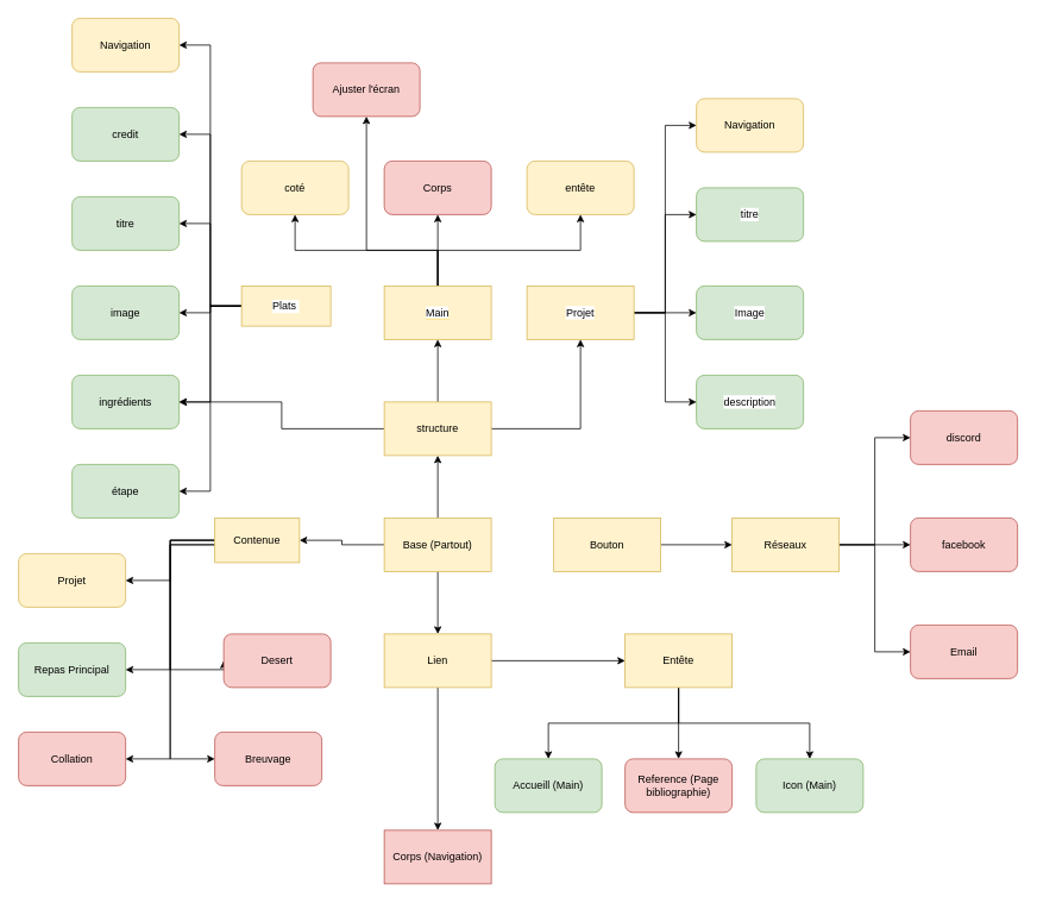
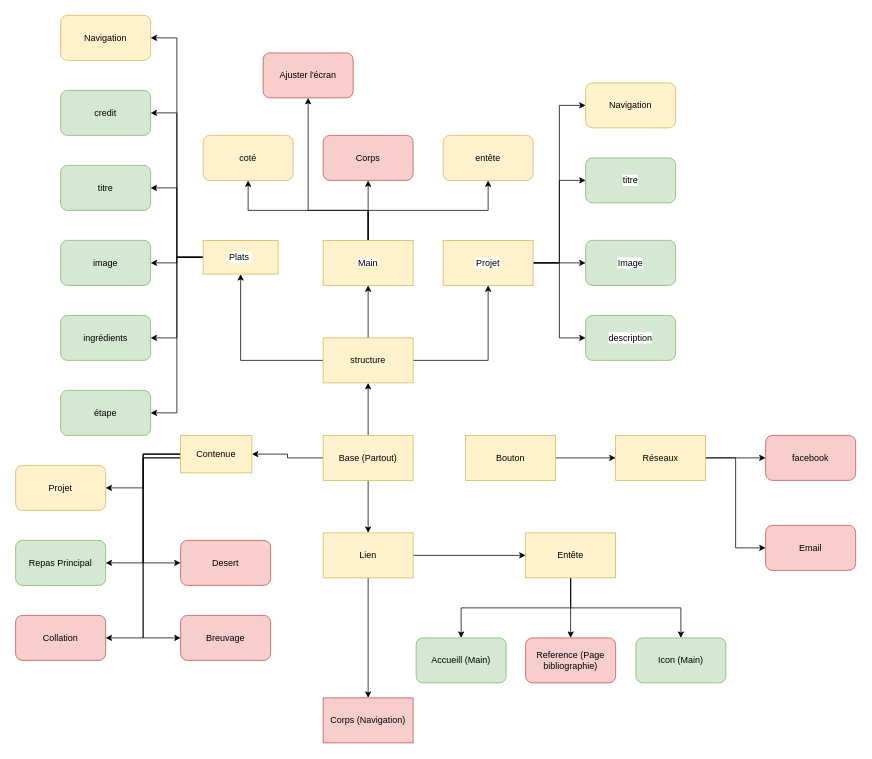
  <mxCell id="0" />
  <mxCell id="1" parent="0" />
  <mxCell id="2" style="edgeStyle=orthogonalEdgeStyle;rounded=0;orthogonalLoop=1;jettySize=auto;html=1;" parent="1" source="5" target="8" edge="1"><mxGeometry relative="1" as="geometry" /></mxCell>
  <mxCell id="3" style="edgeStyle=orthogonalEdgeStyle;rounded=0;orthogonalLoop=1;jettySize=auto;html=1;entryX=0.5;entryY=1;entryDx=0;entryDy=0;" parent="1" source="5" target="29" edge="1"><mxGeometry relative="1" as="geometry" /></mxCell>
  <mxCell id="4" style="edgeStyle=orthogonalEdgeStyle;rounded=0;orthogonalLoop=1;jettySize=auto;html=1;entryX=1;entryY=0.5;entryDx=0;entryDy=0;" edge="1" parent="1" source="5" target="63"><mxGeometry relative="1" as="geometry" /></mxCell>
  <mxCell id="5" value="Base (Partout)" style="rounded=0;whiteSpace=wrap;html=1;fillColor=#fff2cc;strokeColor=#d6b656;" parent="1" vertex="1"><mxGeometry x="430" y="580" width="120" height="60" as="geometry" /></mxCell>
  <mxCell id="6" style="edgeStyle=orthogonalEdgeStyle;rounded=0;orthogonalLoop=1;jettySize=auto;html=1;entryX=0;entryY=0.5;entryDx=0;entryDy=0;" parent="1" source="8" target="12" edge="1"><mxGeometry relative="1" as="geometry" /></mxCell>
  <mxCell id="7" style="edgeStyle=orthogonalEdgeStyle;rounded=0;orthogonalLoop=1;jettySize=auto;html=1;" parent="1" source="8" target="16" edge="1"><mxGeometry relative="1" as="geometry" /></mxCell>
  <mxCell id="8" value="Lien" style="rounded=0;whiteSpace=wrap;html=1;fillColor=#fff2cc;strokeColor=#d6b656;" parent="1" vertex="1"><mxGeometry x="430" y="710" width="120" height="60" as="geometry" /></mxCell>
  <mxCell id="9" style="edgeStyle=orthogonalEdgeStyle;rounded=0;orthogonalLoop=1;jettySize=auto;html=1;" parent="1" source="12" target="14" edge="1"><mxGeometry relative="1" as="geometry" /></mxCell>
  <mxCell id="10" style="edgeStyle=orthogonalEdgeStyle;rounded=0;orthogonalLoop=1;jettySize=auto;html=1;" parent="1" source="12" target="13" edge="1"><mxGeometry relative="1" as="geometry"><Array as="points"><mxPoint x="760" y="810" /><mxPoint x="614" y="810" /></Array></mxGeometry></mxCell>
  <mxCell id="11" style="edgeStyle=orthogonalEdgeStyle;rounded=0;orthogonalLoop=1;jettySize=auto;html=1;" parent="1" source="12" target="15" edge="1"><mxGeometry relative="1" as="geometry"><Array as="points"><mxPoint x="760" y="810" /><mxPoint x="907" y="810" /></Array></mxGeometry></mxCell>
  <mxCell id="12" value="Entête" style="rounded=0;whiteSpace=wrap;html=1;fillColor=#fff2cc;strokeColor=#d6b656;" parent="1" vertex="1"><mxGeometry x="700" y="710" width="120" height="60" as="geometry" /></mxCell>
  <mxCell id="13" value="Accueill (Main)" style="rounded=1;whiteSpace=wrap;html=1;fillColor=#d5e8d4;strokeColor=#82b366;" parent="1" vertex="1"><mxGeometry x="554" y="850" width="120" height="60" as="geometry" /></mxCell>
  <mxCell id="14" value="Reference (Page bibliographie)" style="rounded=1;whiteSpace=wrap;html=1;fillColor=#f8cecc;strokeColor=#b85450;" parent="1" vertex="1"><mxGeometry x="700" y="850" width="120" height="60" as="geometry" /></mxCell>
  <mxCell id="15" value="Icon (Main)" style="rounded=1;whiteSpace=wrap;html=1;fillColor=#d5e8d4;strokeColor=#82b366;" parent="1" vertex="1"><mxGeometry x="847" y="850" width="120" height="60" as="geometry" /></mxCell>
  <mxCell id="16" value="Corps (Navigation)" style="rounded=0;whiteSpace=wrap;html=1;fillColor=#f8cecc;strokeColor=#b85450;" parent="1" vertex="1"><mxGeometry x="430" y="930" width="120" height="60" as="geometry" /></mxCell>
  <mxCell id="17" style="edgeStyle=orthogonalEdgeStyle;rounded=0;orthogonalLoop=1;jettySize=auto;html=1;" parent="1" source="20" target="21" edge="1"><mxGeometry relative="1" as="geometry" /></mxCell>
- <mxCell id="18" style="edgeStyle=orthogonalEdgeStyle;rounded=0;orthogonalLoop=1;jettySize=auto;html=1;entryX=0;entryY=0.5;entryDx=0;entryDy=0;" parent="1" source="20" target="22" edge="1"><mxGeometry relative="1" as="geometry" /></mxCell>
  <mxCell id="19" style="edgeStyle=orthogonalEdgeStyle;rounded=0;orthogonalLoop=1;jettySize=auto;html=1;entryX=0;entryY=0.5;entryDx=0;entryDy=0;" parent="1" source="20" target="23" edge="1"><mxGeometry relative="1" as="geometry" /></mxCell>
  <mxCell id="20" value="Réseaux" style="rounded=0;whiteSpace=wrap;html=1;fillColor=#fff2cc;strokeColor=#d6b656;" parent="1" vertex="1"><mxGeometry x="820" y="580" width="120" height="60" as="geometry" /></mxCell>
  <mxCell id="21" value="facebook" style="rounded=1;whiteSpace=wrap;html=1;fillColor=#f8cecc;strokeColor=#b85450;" parent="1" vertex="1"><mxGeometry x="1020" y="580" width="120" height="60" as="geometry" /></mxCell>
- <mxCell id="22" value="discord" style="rounded=1;whiteSpace=wrap;html=1;fillColor=#f8cecc;strokeColor=#b85450;" parent="1" vertex="1"><mxGeometry x="1020" y="460" width="120" height="60" as="geometry" /></mxCell>
  <mxCell id="23" value="Email" style="rounded=1;whiteSpace=wrap;html=1;fillColor=#f8cecc;strokeColor=#b85450;" parent="1" vertex="1"><mxGeometry x="1020" y="700" width="120" height="60" as="geometry" /></mxCell>
  <mxCell id="24" style="edgeStyle=orthogonalEdgeStyle;rounded=0;orthogonalLoop=1;jettySize=auto;html=1;" parent="1" source="25" target="20" edge="1"><mxGeometry relative="1" as="geometry" /></mxCell>
  <mxCell id="25" value="Bouton" style="rounded=0;whiteSpace=wrap;html=1;fillColor=#fff2cc;strokeColor=#d6b656;" parent="1" vertex="1"><mxGeometry x="620" y="580" width="120" height="60" as="geometry" /></mxCell>
  <mxCell id="26" style="edgeStyle=orthogonalEdgeStyle;rounded=0;orthogonalLoop=1;jettySize=auto;html=1;entryX=0.5;entryY=1;entryDx=0;entryDy=0;" parent="1" source="29" target="34" edge="1"><mxGeometry relative="1" as="geometry" /></mxCell>
- <mxCell id="27" style="edgeStyle=orthogonalEdgeStyle;rounded=0;orthogonalLoop=1;jettySize=auto;html=1;" parent="1" source="29" target="53" edge="1"><mxGeometry relative="1" as="geometry" /></mxCell>
+ <mxCell id="27" style="edgeStyle=orthogonalEdgeStyle;rounded=0;orthogonalLoop=1;jettySize=auto;html=1;entryX=0.5;entryY=1;entryDx=0;entryDy=0;" parent="1" source="29" target="41" edge="1"><mxGeometry relative="1" as="geometry" /></mxCell>
  <mxCell id="28" style="edgeStyle=orthogonalEdgeStyle;rounded=0;orthogonalLoop=1;jettySize=auto;html=1;entryX=0.5;entryY=1;entryDx=0;entryDy=0;" parent="1" source="29" target="46" edge="1"><mxGeometry relative="1" as="geometry" /></mxCell>
  <mxCell id="29" value="structure" style="rounded=0;whiteSpace=wrap;html=1;fillColor=#fff2cc;strokeColor=#d6b656;" parent="1" vertex="1"><mxGeometry x="430" y="450" width="120" height="60" as="geometry" /></mxCell>
  <mxCell id="30" style="edgeStyle=orthogonalEdgeStyle;rounded=0;orthogonalLoop=1;jettySize=auto;html=1;" parent="1" source="34" target="50" edge="1"><mxGeometry relative="1" as="geometry"><mxPoint x="490" y="250" as="targetPoint" /></mxGeometry></mxCell>
  <mxCell id="31" style="edgeStyle=orthogonalEdgeStyle;rounded=0;orthogonalLoop=1;jettySize=auto;html=1;entryX=0.5;entryY=1;entryDx=0;entryDy=0;" parent="1" source="34" target="57" edge="1"><mxGeometry relative="1" as="geometry"><Array as="points"><mxPoint x="490" y="280" /><mxPoint x="330" y="280" /></Array></mxGeometry></mxCell>
  <mxCell id="32" style="edgeStyle=orthogonalEdgeStyle;rounded=0;orthogonalLoop=1;jettySize=auto;html=1;entryX=0.5;entryY=1;entryDx=0;entryDy=0;" parent="1" source="34" target="56" edge="1"><mxGeometry relative="1" as="geometry"><Array as="points"><mxPoint x="490" y="280" /><mxPoint x="650" y="280" /></Array></mxGeometry></mxCell>
  <mxCell id="33" style="edgeStyle=orthogonalEdgeStyle;rounded=0;orthogonalLoop=1;jettySize=auto;html=1;entryX=0.5;entryY=1;entryDx=0;entryDy=0;" edge="1" parent="1" source="34" target="71"><mxGeometry relative="1" as="geometry"><Array as="points"><mxPoint x="490" y="280" /><mxPoint x="410" y="280" /></Array></mxGeometry></mxCell>
  <mxCell id="34" value="&lt;span style=&quot;background-color: rgb(255, 255, 255);&quot;&gt;Main&lt;/span&gt;" style="rounded=0;whiteSpace=wrap;html=1;labelBackgroundColor=#FFD966;fillColor=#fff2cc;strokeColor=#d6b656;" parent="1" vertex="1"><mxGeometry x="430" y="320" width="120" height="60" as="geometry" /></mxCell>
  <mxCell id="35" style="edgeStyle=orthogonalEdgeStyle;rounded=0;orthogonalLoop=1;jettySize=auto;html=1;entryX=1;entryY=0.5;entryDx=0;entryDy=0;" parent="1" source="41" target="51" edge="1"><mxGeometry relative="1" as="geometry" /></mxCell>
  <mxCell id="36" style="edgeStyle=orthogonalEdgeStyle;rounded=0;orthogonalLoop=1;jettySize=auto;html=1;entryX=1;entryY=0.5;entryDx=0;entryDy=0;" parent="1" source="41" target="53" edge="1"><mxGeometry relative="1" as="geometry" /></mxCell>
  <mxCell id="37" style="edgeStyle=orthogonalEdgeStyle;rounded=0;orthogonalLoop=1;jettySize=auto;html=1;entryX=1;entryY=0.5;entryDx=0;entryDy=0;" parent="1" source="41" target="54" edge="1"><mxGeometry relative="1" as="geometry" /></mxCell>
  <mxCell id="38" style="edgeStyle=orthogonalEdgeStyle;rounded=0;orthogonalLoop=1;jettySize=auto;html=1;entryX=1;entryY=0.5;entryDx=0;entryDy=0;" parent="1" source="41" target="52" edge="1"><mxGeometry relative="1" as="geometry" /></mxCell>
  <mxCell id="39" style="edgeStyle=orthogonalEdgeStyle;rounded=0;orthogonalLoop=1;jettySize=auto;html=1;entryX=1;entryY=0.5;entryDx=0;entryDy=0;" parent="1" source="41" target="55" edge="1"><mxGeometry relative="1" as="geometry" /></mxCell>
  <mxCell id="40" style="edgeStyle=orthogonalEdgeStyle;rounded=0;orthogonalLoop=1;jettySize=auto;html=1;entryX=1;entryY=0.5;entryDx=0;entryDy=0;" edge="1" parent="1" source="41" target="70"><mxGeometry relative="1" as="geometry" /></mxCell>
  <mxCell id="41" value="Plats&amp;nbsp;" style="rounded=0;whiteSpace=wrap;html=1;labelBackgroundColor=#FFFFFF;fillColor=#fff2cc;strokeColor=#d6b656;" parent="1" vertex="1"><mxGeometry x="270" y="320" width="100" height="45" as="geometry" /></mxCell>
  <mxCell id="42" style="edgeStyle=orthogonalEdgeStyle;rounded=0;orthogonalLoop=1;jettySize=auto;html=1;entryX=0;entryY=0.5;entryDx=0;entryDy=0;" parent="1" source="46" target="47" edge="1"><mxGeometry relative="1" as="geometry" /></mxCell>
  <mxCell id="43" style="edgeStyle=orthogonalEdgeStyle;rounded=0;orthogonalLoop=1;jettySize=auto;html=1;entryX=0;entryY=0.5;entryDx=0;entryDy=0;" parent="1" source="46" target="48" edge="1"><mxGeometry relative="1" as="geometry" /></mxCell>
  <mxCell id="44" style="edgeStyle=orthogonalEdgeStyle;rounded=0;orthogonalLoop=1;jettySize=auto;html=1;entryX=0;entryY=0.5;entryDx=0;entryDy=0;" parent="1" source="46" target="49" edge="1"><mxGeometry relative="1" as="geometry" /></mxCell>
  <mxCell id="45" style="edgeStyle=orthogonalEdgeStyle;rounded=0;orthogonalLoop=1;jettySize=auto;html=1;entryX=0;entryY=0.5;entryDx=0;entryDy=0;" edge="1" parent="1" source="46" target="69"><mxGeometry relative="1" as="geometry" /></mxCell>
  <mxCell id="46" value="Projet" style="rounded=0;whiteSpace=wrap;html=1;labelBackgroundColor=#FFFFFF;fillColor=#fff2cc;strokeColor=#d6b656;" parent="1" vertex="1"><mxGeometry x="590" y="320" width="120" height="60" as="geometry" /></mxCell>
  <mxCell id="47" value="Image" style="rounded=1;whiteSpace=wrap;html=1;labelBackgroundColor=#FFFFFF;fillColor=#d5e8d4;strokeColor=#82b366;" parent="1" vertex="1"><mxGeometry x="780" y="320" width="120" height="60" as="geometry" /></mxCell>
  <mxCell id="48" value="titre" style="rounded=1;whiteSpace=wrap;html=1;labelBackgroundColor=#FFFFFF;fillColor=#d5e8d4;strokeColor=#82b366;" parent="1" vertex="1"><mxGeometry x="780" y="210" width="120" height="60" as="geometry" /></mxCell>
  <mxCell id="49" value="description" style="rounded=1;whiteSpace=wrap;html=1;labelBackgroundColor=#FFFFFF;fillColor=#d5e8d4;strokeColor=#82b366;" parent="1" vertex="1"><mxGeometry x="780" y="420" width="120" height="60" as="geometry" /></mxCell>
  <mxCell id="50" value="Corps" style="rounded=1;whiteSpace=wrap;html=1;labelBackgroundColor=none;fillColor=#f8cecc;strokeColor=#b85450;" parent="1" vertex="1"><mxGeometry x="430" y="180" width="120" height="60" as="geometry" /></mxCell>
  <mxCell id="51" value="image" style="rounded=1;whiteSpace=wrap;html=1;labelBackgroundColor=none;fillColor=#d5e8d4;strokeColor=#82b366;" parent="1" vertex="1"><mxGeometry x="80" y="320" width="120" height="60" as="geometry" /></mxCell>
  <mxCell id="52" value="titre" style="rounded=1;whiteSpace=wrap;html=1;labelBackgroundColor=none;fillColor=#d5e8d4;strokeColor=#82b366;" parent="1" vertex="1"><mxGeometry x="80" y="220" width="120" height="60" as="geometry" /></mxCell>
  <mxCell id="53" value="ingrédients" style="rounded=1;whiteSpace=wrap;html=1;labelBackgroundColor=none;fillColor=#d5e8d4;strokeColor=#82b366;" parent="1" vertex="1"><mxGeometry x="80" y="420" width="120" height="60" as="geometry" /></mxCell>
  <mxCell id="54" value="étape" style="rounded=1;whiteSpace=wrap;html=1;labelBackgroundColor=none;fillColor=#d5e8d4;strokeColor=#82b366;" parent="1" vertex="1"><mxGeometry x="80" y="520" width="120" height="60" as="geometry" /></mxCell>
  <mxCell id="55" value="credit" style="rounded=1;whiteSpace=wrap;html=1;labelBackgroundColor=none;fillColor=#d5e8d4;strokeColor=#82b366;" parent="1" vertex="1"><mxGeometry x="80" y="120" width="120" height="60" as="geometry" /></mxCell>
  <mxCell id="56" value="entête" style="rounded=1;whiteSpace=wrap;html=1;labelBackgroundColor=none;fillColor=#fff2cc;strokeColor=#d6b656;" parent="1" vertex="1"><mxGeometry x="590" y="180" width="120" height="60" as="geometry" /></mxCell>
  <mxCell id="57" value="coté" style="rounded=1;whiteSpace=wrap;html=1;labelBackgroundColor=none;fillColor=#fff2cc;strokeColor=#d6b656;" parent="1" vertex="1"><mxGeometry x="270" y="180" width="120" height="60" as="geometry" /></mxCell>
  <mxCell id="58" style="edgeStyle=orthogonalEdgeStyle;rounded=0;orthogonalLoop=1;jettySize=auto;html=1;entryX=1;entryY=0.5;entryDx=0;entryDy=0;" edge="1" parent="1" source="63" target="64"><mxGeometry relative="1" as="geometry" /></mxCell>
  <mxCell id="59" style="edgeStyle=orthogonalEdgeStyle;rounded=0;orthogonalLoop=1;jettySize=auto;html=1;entryX=1;entryY=0.5;entryDx=0;entryDy=0;" edge="1" parent="1" source="63" target="65"><mxGeometry relative="1" as="geometry" /></mxCell>
  <mxCell id="60" style="edgeStyle=orthogonalEdgeStyle;rounded=0;orthogonalLoop=1;jettySize=auto;html=1;entryX=1;entryY=0.5;entryDx=0;entryDy=0;" edge="1" parent="1" source="63" target="67"><mxGeometry relative="1" as="geometry" /></mxCell>
  <mxCell id="61" style="edgeStyle=orthogonalEdgeStyle;rounded=0;orthogonalLoop=1;jettySize=auto;html=1;entryX=0;entryY=0.5;entryDx=0;entryDy=0;" edge="1" parent="1" source="63" target="68"><mxGeometry relative="1" as="geometry"><Array as="points"><mxPoint x="190" y="610" /><mxPoint x="190" y="850" /></Array></mxGeometry></mxCell>
  <mxCell id="62" style="edgeStyle=orthogonalEdgeStyle;rounded=0;orthogonalLoop=1;jettySize=auto;html=1;entryX=0;entryY=0.5;entryDx=0;entryDy=0;" edge="1" parent="1" source="63" target="66"><mxGeometry relative="1" as="geometry"><Array as="points"><mxPoint x="190" y="610" /><mxPoint x="190" y="750" /></Array></mxGeometry></mxCell>
  <mxCell id="63" value="Contenue" style="rounded=0;whiteSpace=wrap;html=1;fillColor=#fff2cc;strokeColor=#d6b656;" vertex="1" parent="1"><mxGeometry x="240" y="580" width="95" height="50" as="geometry" /></mxCell>
  <mxCell id="64" value="Projet" style="rounded=1;whiteSpace=wrap;html=1;fillColor=#fff2cc;strokeColor=#d6b656;" vertex="1" parent="1"><mxGeometry x="20" y="620" width="120" height="60" as="geometry" /></mxCell>
  <mxCell id="65" value="Repas Principal" style="rounded=1;whiteSpace=wrap;html=1;fillColor=#d5e8d4;strokeColor=#82b366;" vertex="1" parent="1"><mxGeometry x="20" y="720" width="120" height="60" as="geometry" /></mxCell>
- <mxCell id="66" value="Desert" style="rounded=1;whiteSpace=wrap;html=1;fillColor=#f8cecc;strokeColor=#b85450;" vertex="1" parent="1"><mxGeometry x="250" y="710" width="120" height="60" as="geometry" /></mxCell>
+ <mxCell id="66" value="Desert" style="rounded=1;whiteSpace=wrap;html=1;fillColor=#f8cecc;strokeColor=#b85450;" vertex="1" parent="1"><mxGeometry x="240" y="720" width="120" height="60" as="geometry" /></mxCell>
  <mxCell id="67" value="Collation" style="rounded=1;whiteSpace=wrap;html=1;fillColor=#f8cecc;strokeColor=#b85450;" vertex="1" parent="1"><mxGeometry x="20" y="820" width="120" height="60" as="geometry" /></mxCell>
  <mxCell id="68" value="Breuvage" style="rounded=1;whiteSpace=wrap;html=1;fillColor=#f8cecc;strokeColor=#b85450;" vertex="1" parent="1"><mxGeometry x="240" y="820" width="120" height="60" as="geometry" /></mxCell>
  <mxCell id="69" value="Navigation" style="rounded=1;whiteSpace=wrap;html=1;fillColor=#fff2cc;strokeColor=#d6b656;" vertex="1" parent="1"><mxGeometry x="780" y="110" width="120" height="60" as="geometry" /></mxCell>
  <mxCell id="70" value="Navigation" style="rounded=1;whiteSpace=wrap;html=1;fillColor=#fff2cc;strokeColor=#d6b656;" vertex="1" parent="1"><mxGeometry x="80" y="20" width="120" height="60" as="geometry" /></mxCell>
  <mxCell id="71" value="Ajuster l'écran" style="rounded=1;whiteSpace=wrap;html=1;fillColor=#f8cecc;strokeColor=#b85450;" vertex="1" parent="1"><mxGeometry x="350" y="70" width="120" height="60" as="geometry" /></mxCell>
